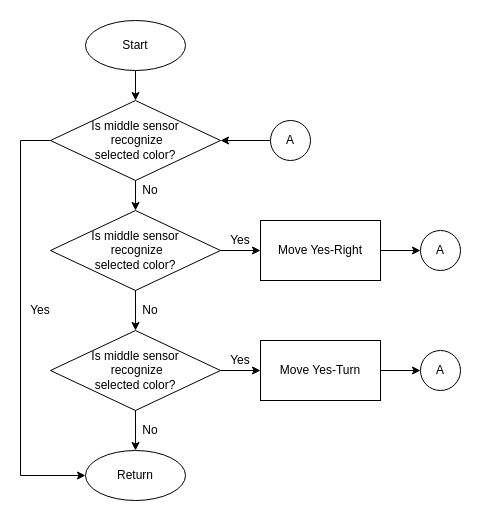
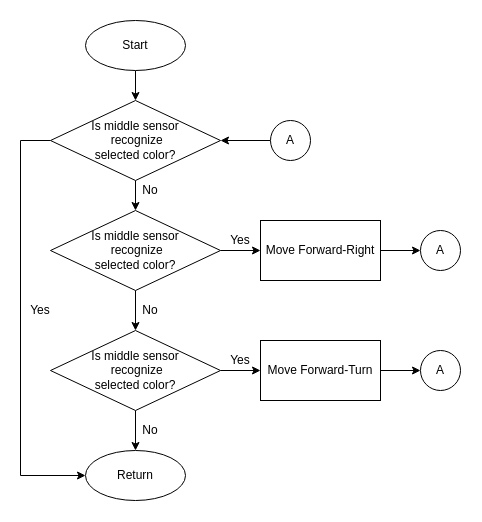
  <mxCell id="0" />
  <mxCell id="1" parent="0" />
  <mxCell id="2" value="" style="edgeStyle=orthogonalEdgeStyle;rounded=0;orthogonalLoop=1;jettySize=auto;html=1;" edge="1" parent="1" source="3" target="6"><mxGeometry relative="1" as="geometry" /></mxCell>
  <mxCell id="3" value="Start" style="ellipse;whiteSpace=wrap;html=1;" vertex="1" parent="1"><mxGeometry x="85" y="20" width="100" height="50" as="geometry" /></mxCell>
  <mxCell id="4" value="" style="edgeStyle=orthogonalEdgeStyle;rounded=0;orthogonalLoop=1;jettySize=auto;html=1;" edge="1" parent="1" source="6" target="9"><mxGeometry relative="1" as="geometry" /></mxCell>
  <mxCell id="5" style="edgeStyle=orthogonalEdgeStyle;rounded=0;orthogonalLoop=1;jettySize=auto;html=1;entryX=0;entryY=0.5;entryDx=0;entryDy=0;" edge="1" parent="1" source="6" target="19"><mxGeometry relative="1" as="geometry"><mxPoint x="0" y="470" as="targetPoint" /><Array as="points"><mxPoint x="20" y="140" /><mxPoint x="20" y="475" /></Array></mxGeometry></mxCell>
  <mxCell id="6" value="Is middle sensor&lt;br&gt;&amp;nbsp;recognize &lt;br&gt;selected color?" style="rhombus;whiteSpace=wrap;html=1;" vertex="1" parent="1"><mxGeometry x="50" y="100" width="170" height="80" as="geometry" /></mxCell>
  <mxCell id="7" value="" style="edgeStyle=orthogonalEdgeStyle;rounded=0;orthogonalLoop=1;jettySize=auto;html=1;" edge="1" parent="1" source="9" target="12"><mxGeometry relative="1" as="geometry" /></mxCell>
  <mxCell id="8" value="" style="edgeStyle=orthogonalEdgeStyle;rounded=0;orthogonalLoop=1;jettySize=auto;html=1;" edge="1" parent="1" source="9" target="16"><mxGeometry relative="1" as="geometry" /></mxCell>
  <mxCell id="9" value="Is middle sensor&lt;br&gt;&amp;nbsp;recognize &lt;br&gt;selected color?" style="rhombus;whiteSpace=wrap;html=1;" vertex="1" parent="1"><mxGeometry x="50" y="210" width="170" height="80" as="geometry" /></mxCell>
  <mxCell id="10" value="" style="edgeStyle=orthogonalEdgeStyle;rounded=0;orthogonalLoop=1;jettySize=auto;html=1;" edge="1" parent="1" source="12" target="18"><mxGeometry relative="1" as="geometry" /></mxCell>
  <mxCell id="11" value="" style="edgeStyle=orthogonalEdgeStyle;rounded=0;orthogonalLoop=1;jettySize=auto;html=1;" edge="1" parent="1" source="12" target="19"><mxGeometry relative="1" as="geometry" /></mxCell>
  <mxCell id="12" value="Is middle sensor&lt;br&gt;&amp;nbsp;recognize &lt;br&gt;selected color?" style="rhombus;whiteSpace=wrap;html=1;" vertex="1" parent="1"><mxGeometry x="50" y="330" width="170" height="80" as="geometry" /></mxCell>
  <mxCell id="13" style="edgeStyle=orthogonalEdgeStyle;rounded=0;orthogonalLoop=1;jettySize=auto;html=1;" edge="1" parent="1" source="14" target="6"><mxGeometry relative="1" as="geometry" /></mxCell>
  <mxCell id="14" value="A" style="ellipse;whiteSpace=wrap;html=1;aspect=fixed;" vertex="1" parent="1"><mxGeometry x="270" y="120" width="40" height="40" as="geometry" /></mxCell>
  <mxCell id="15" value="" style="edgeStyle=orthogonalEdgeStyle;rounded=0;orthogonalLoop=1;jettySize=auto;html=1;" edge="1" parent="1" source="16" target="20"><mxGeometry relative="1" as="geometry" /></mxCell>
- <mxCell id="16" value="Move Yes-Right" style="rounded=0;whiteSpace=wrap;html=1;" vertex="1" parent="1"><mxGeometry x="260" y="220" width="120" height="60" as="geometry" /></mxCell>
+ <mxCell id="16" value="Move Forward-Right" style="rounded=0;whiteSpace=wrap;html=1;" vertex="1" parent="1"><mxGeometry x="260" y="220" width="120" height="60" as="geometry" /></mxCell>
  <mxCell id="17" value="" style="edgeStyle=orthogonalEdgeStyle;rounded=0;orthogonalLoop=1;jettySize=auto;html=1;" edge="1" parent="1" source="18" target="21"><mxGeometry relative="1" as="geometry" /></mxCell>
- <mxCell id="18" value="Move Yes-Turn" style="rounded=0;whiteSpace=wrap;html=1;" vertex="1" parent="1"><mxGeometry x="260" y="340" width="120" height="60" as="geometry" /></mxCell>
+ <mxCell id="18" value="Move Forward-Turn" style="rounded=0;whiteSpace=wrap;html=1;" vertex="1" parent="1"><mxGeometry x="260" y="340" width="120" height="60" as="geometry" /></mxCell>
  <mxCell id="19" value="Return" style="ellipse;whiteSpace=wrap;html=1;" vertex="1" parent="1"><mxGeometry x="85" y="450" width="100" height="50" as="geometry" /></mxCell>
  <mxCell id="20" value="A" style="ellipse;whiteSpace=wrap;html=1;aspect=fixed;" vertex="1" parent="1"><mxGeometry x="420" y="230" width="40" height="40" as="geometry" /></mxCell>
  <mxCell id="21" value="A" style="ellipse;whiteSpace=wrap;html=1;aspect=fixed;" vertex="1" parent="1"><mxGeometry x="420" y="350" width="40" height="40" as="geometry" /></mxCell>
  <mxCell id="22" value="No" style="text;html=1;strokeColor=none;fillColor=none;align=center;verticalAlign=middle;whiteSpace=wrap;rounded=0;" vertex="1" parent="1"><mxGeometry x="130" y="180" width="40" height="20" as="geometry" /></mxCell>
  <mxCell id="23" value="No" style="text;html=1;strokeColor=none;fillColor=none;align=center;verticalAlign=middle;whiteSpace=wrap;rounded=0;" vertex="1" parent="1"><mxGeometry x="130" y="300" width="40" height="20" as="geometry" /></mxCell>
  <mxCell id="24" value="No" style="text;html=1;strokeColor=none;fillColor=none;align=center;verticalAlign=middle;whiteSpace=wrap;rounded=0;" vertex="1" parent="1"><mxGeometry x="130" y="420" width="40" height="20" as="geometry" /></mxCell>
  <mxCell id="25" value="Yes" style="text;html=1;strokeColor=none;fillColor=none;align=center;verticalAlign=middle;whiteSpace=wrap;rounded=0;" vertex="1" parent="1"><mxGeometry x="220" y="230" width="40" height="20" as="geometry" /></mxCell>
  <mxCell id="26" value="Yes" style="text;html=1;strokeColor=none;fillColor=none;align=center;verticalAlign=middle;whiteSpace=wrap;rounded=0;" vertex="1" parent="1"><mxGeometry x="220" y="350" width="40" height="20" as="geometry" /></mxCell>
  <mxCell id="27" value="Yes" style="text;html=1;strokeColor=none;fillColor=none;align=center;verticalAlign=middle;whiteSpace=wrap;rounded=0;" vertex="1" parent="1"><mxGeometry x="20" y="300" width="40" height="20" as="geometry" /></mxCell>
